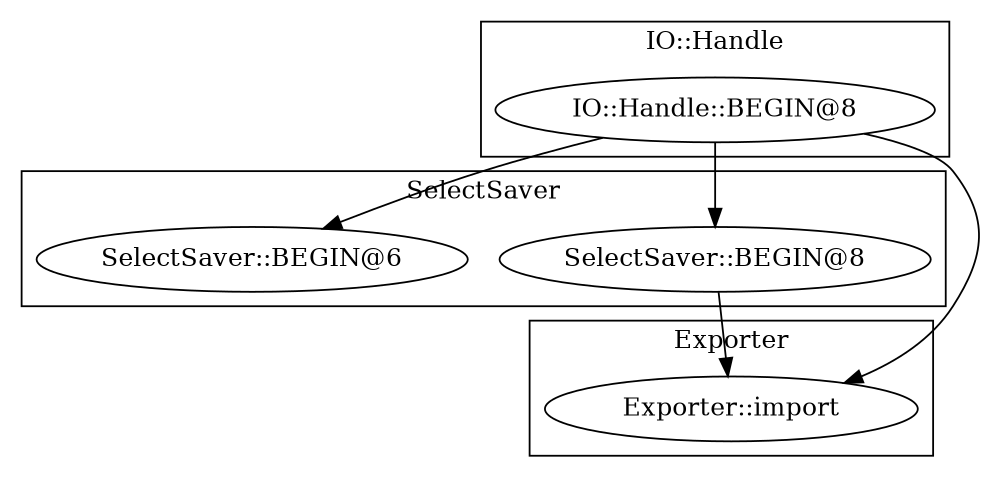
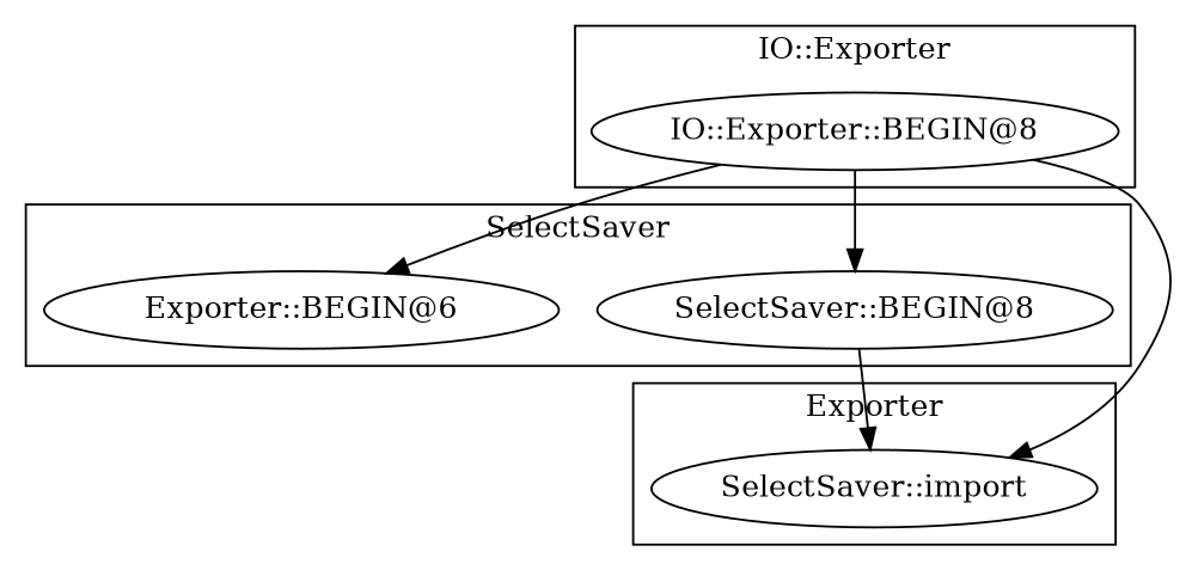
  digraph {
    n1 [label="SelectSaver::BEGIN@8"]
-   "SelectSaver::BEGIN@6"
-   "IO::Handle::BEGIN@8"
-   "Exporter::import"
+   "SelectSaver::BEGIN@6" [label="Exporter::BEGIN@6"]
+   "IO::Handle::BEGIN@8" [label="IO::Exporter::BEGIN@8"]
+   "Exporter::import" [label="SelectSaver::import"]
    subgraph cluster_1 {
      label=SelectSaver
      n1
      "SelectSaver::BEGIN@6"
    }
    subgraph cluster_2 {
-     label="IO::Handle"
+     label="IO::Exporter"
      "IO::Handle::BEGIN@8"
    }
    subgraph cluster_3 {
      label=Exporter
      "Exporter::import"
    }
    n1 -> "Exporter::import"
    "IO::Handle::BEGIN@8" -> n1
    "IO::Handle::BEGIN@8" -> "SelectSaver::BEGIN@6"
    "IO::Handle::BEGIN@8" -> "Exporter::import"
  }
